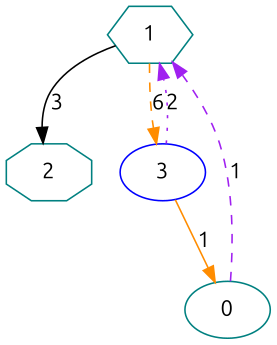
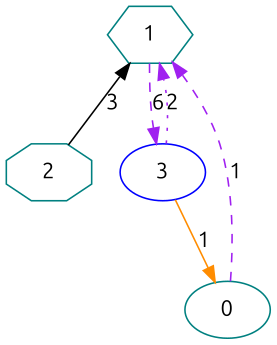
  digraph {
    fontname=Ubuntu
    node [color=teal fontname=Ubuntu shape=ellipse]
    edge [color=darkorange fontname=Ubuntu style=solid]
    1 [shape=hexagon]
    0
    2 [shape=octagon]
    3 [color=blue]
-   1 -> 2 [color=black label=3]
-   1 -> 3 [label=6 style=dashed]
+   2 -> 1 [color=black label=3]
+   1 -> 3 [color=purple label=6 style=dashed]
    0 -> 1 [color=purple label=1 style=dashed]
    3 -> 1 [color=purple label=2 style=dotted]
    3 -> 0 [label=1]
  }
